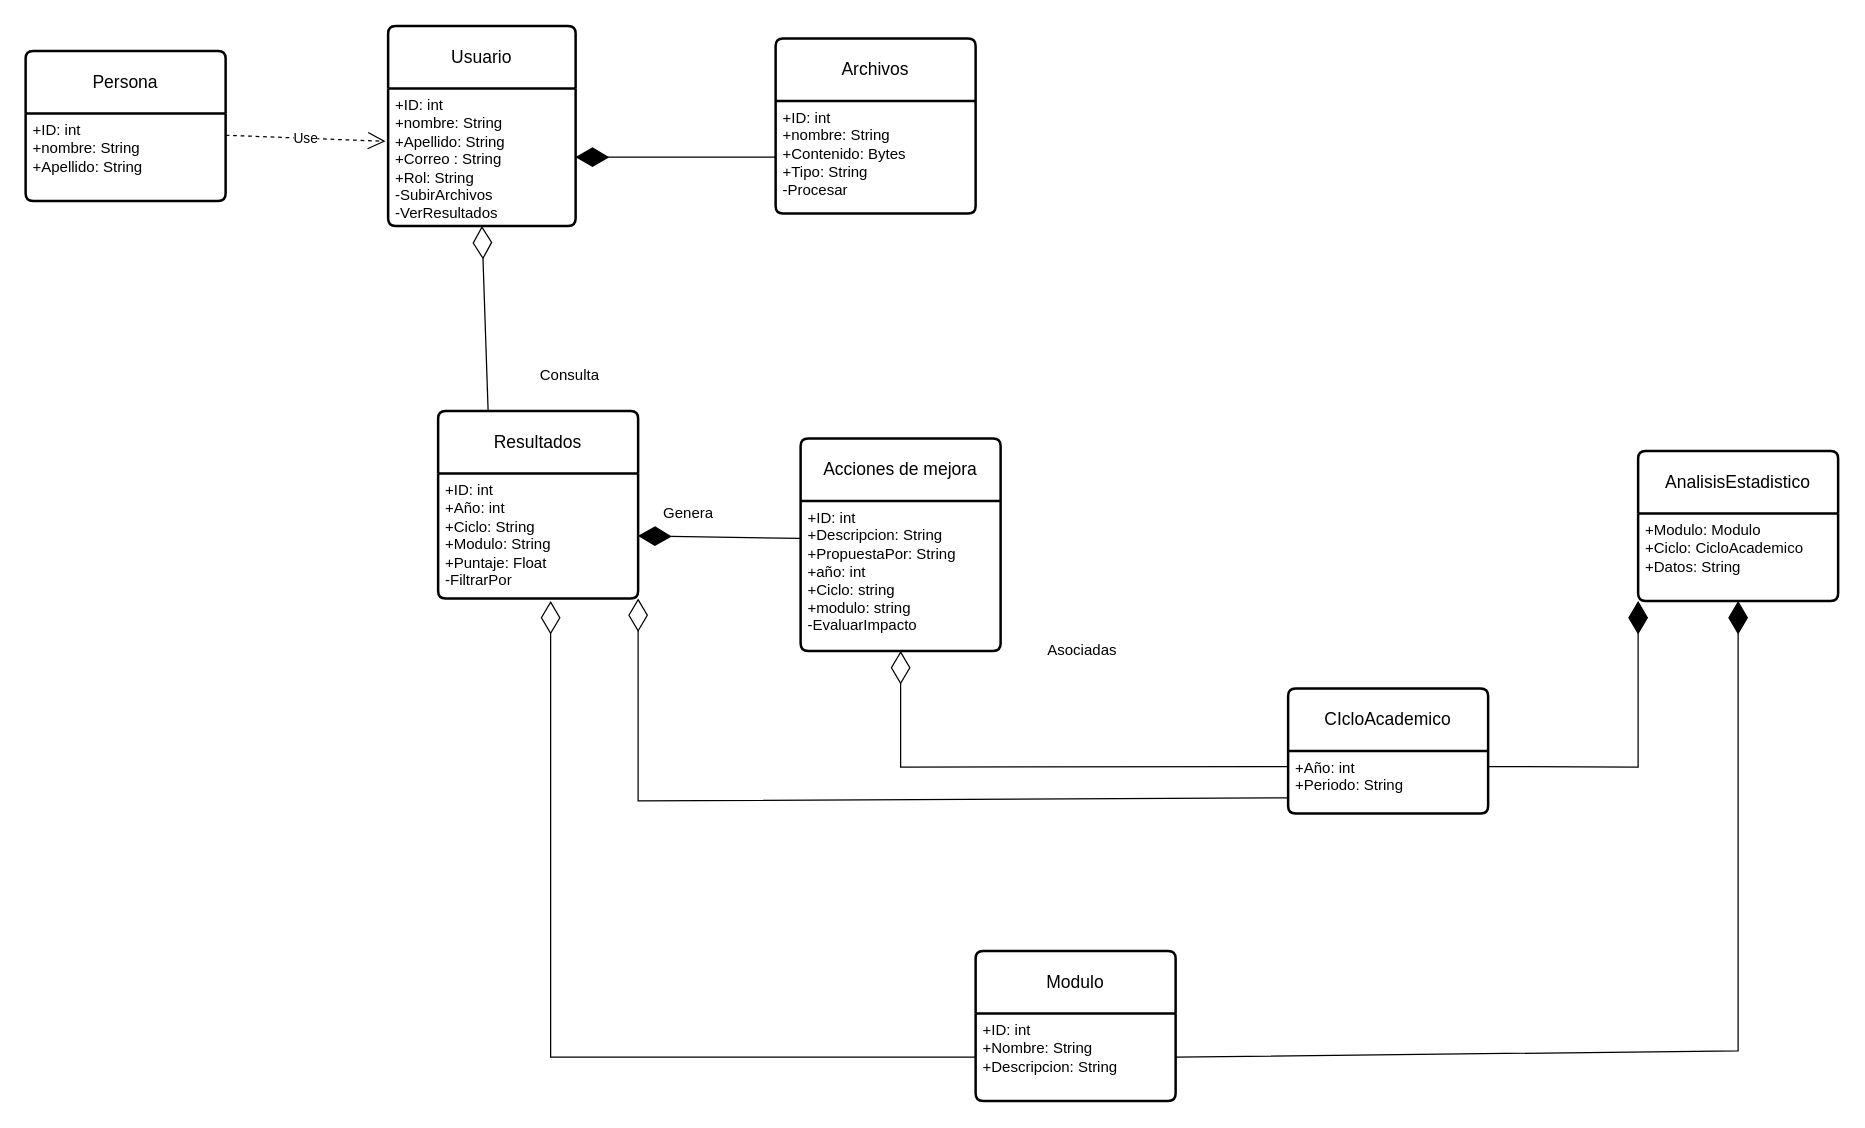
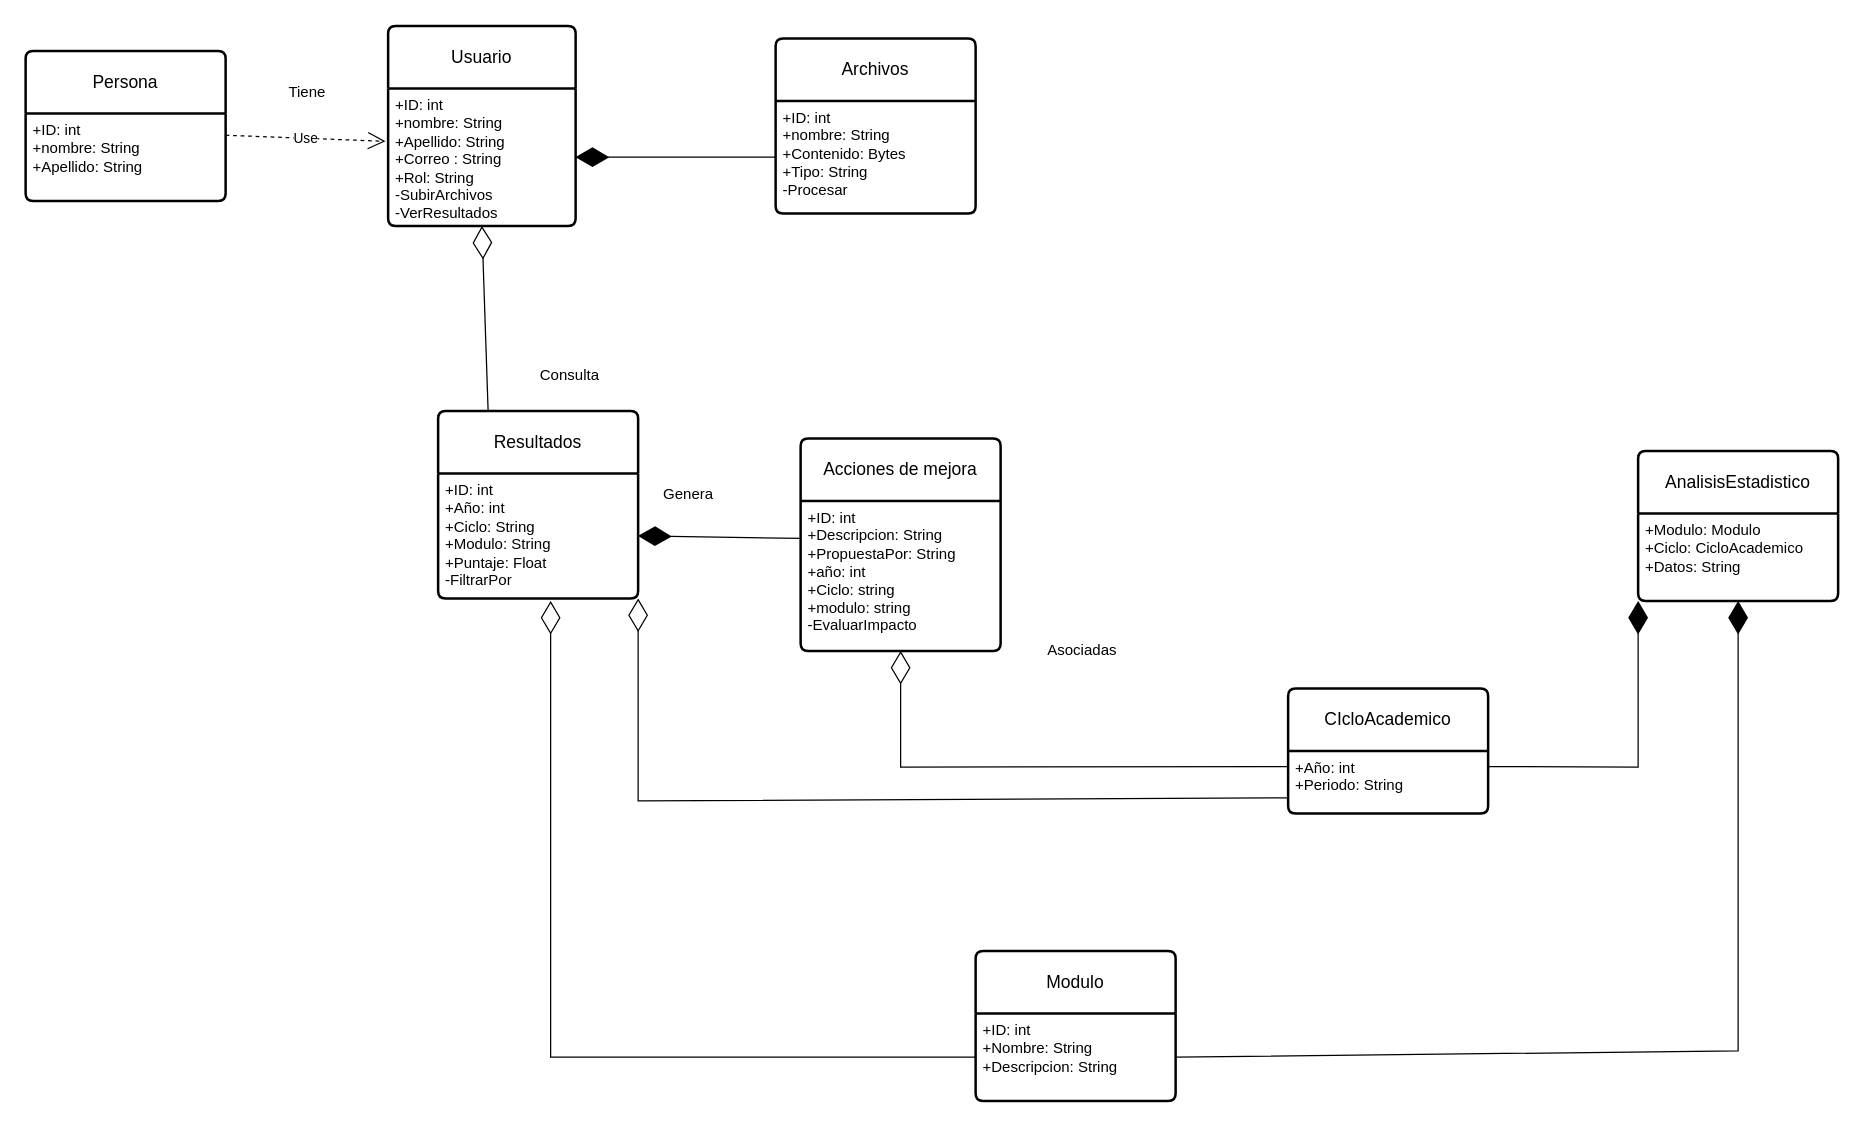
  <mxCell id="0" />
  <mxCell id="1" parent="0" />
  <mxCell id="2" value="Usuario" style="swimlane;childLayout=stackLayout;horizontal=1;startSize=50;horizontalStack=0;rounded=1;fontSize=14;fontStyle=0;strokeWidth=2;resizeParent=0;resizeLast=1;shadow=0;dashed=0;align=center;arcSize=4;whiteSpace=wrap;html=1;" vertex="1" parent="1"><mxGeometry x="310" y="20" width="150" height="160" as="geometry"><mxRectangle x="40" y="200" width="90" height="50" as="alternateBounds" /></mxGeometry></mxCell>
  <mxCell id="3" value="+ID: int&lt;div&gt;+nombre: String&lt;/div&gt;&lt;div&gt;+Apellido: String&lt;/div&gt;&lt;div&gt;+Correo : String&lt;/div&gt;&lt;div&gt;+Rol: String&lt;/div&gt;&lt;div&gt;-SubirArchivos&lt;/div&gt;&lt;div&gt;-VerResultados&lt;/div&gt;" style="align=left;strokeColor=none;fillColor=none;spacingLeft=4;spacingRight=4;fontSize=12;verticalAlign=top;resizable=0;rotatable=0;part=1;html=1;whiteSpace=wrap;" vertex="1" parent="2"><mxGeometry y="50" width="150" height="110" as="geometry" /></mxCell>
  <mxCell id="4" value="Archivos" style="swimlane;childLayout=stackLayout;horizontal=1;startSize=50;horizontalStack=0;rounded=1;fontSize=14;fontStyle=0;strokeWidth=2;resizeParent=0;resizeLast=1;shadow=0;dashed=0;align=center;arcSize=4;whiteSpace=wrap;html=1;" vertex="1" parent="1"><mxGeometry x="620" y="30" width="160" height="140" as="geometry"><mxRectangle x="430" y="220" width="90" height="50" as="alternateBounds" /></mxGeometry></mxCell>
  <mxCell id="5" value="+ID: int&lt;div&gt;+nombre: String&lt;/div&gt;&lt;div&gt;+Contenido: Bytes&lt;/div&gt;&lt;div&gt;+Tipo: String&lt;/div&gt;&lt;div&gt;-Procesar&lt;/div&gt;" style="align=left;strokeColor=none;fillColor=none;spacingLeft=4;spacingRight=4;fontSize=12;verticalAlign=top;resizable=0;rotatable=0;part=1;html=1;whiteSpace=wrap;" vertex="1" parent="4"><mxGeometry y="50" width="160" height="90" as="geometry" /></mxCell>
  <mxCell id="6" value="Resultados" style="swimlane;childLayout=stackLayout;horizontal=1;startSize=50;horizontalStack=0;rounded=1;fontSize=14;fontStyle=0;strokeWidth=2;resizeParent=0;resizeLast=1;shadow=0;dashed=0;align=center;arcSize=4;whiteSpace=wrap;html=1;" vertex="1" parent="1"><mxGeometry x="350" y="328" width="160" height="150" as="geometry"><mxRectangle x="110" y="880" width="110" height="50" as="alternateBounds" /></mxGeometry></mxCell>
  <mxCell id="7" value="+ID: int&lt;div&gt;+Año: int&lt;/div&gt;&lt;div&gt;+Ciclo: String&lt;/div&gt;&lt;div&gt;+Modulo: String&lt;/div&gt;&lt;div&gt;+Puntaje: Float&lt;/div&gt;&lt;div&gt;-FiltrarPor&lt;/div&gt;" style="align=left;strokeColor=none;fillColor=none;spacingLeft=4;spacingRight=4;fontSize=12;verticalAlign=top;resizable=0;rotatable=0;part=1;html=1;whiteSpace=wrap;" vertex="1" parent="6"><mxGeometry y="50" width="160" height="100" as="geometry" /></mxCell>
  <mxCell id="8" value="Acciones de mejora" style="swimlane;childLayout=stackLayout;horizontal=1;startSize=50;horizontalStack=0;rounded=1;fontSize=14;fontStyle=0;strokeWidth=2;resizeParent=0;resizeLast=1;shadow=0;dashed=0;align=center;arcSize=4;whiteSpace=wrap;html=1;" vertex="1" parent="1"><mxGeometry x="640" y="350" width="160" height="170" as="geometry"><mxRectangle x="390" y="860" width="160" height="50" as="alternateBounds" /></mxGeometry></mxCell>
  <mxCell id="9" value="+ID: int&lt;div&gt;+Descripcion: String&lt;/div&gt;&lt;div&gt;+PropuestaPor: String&lt;/div&gt;&lt;div&gt;+año: int&lt;/div&gt;&lt;div&gt;+Ciclo: string&lt;/div&gt;&lt;div&gt;+modulo: string&lt;/div&gt;&lt;div&gt;-EvaluarImpacto&lt;/div&gt;" style="align=left;strokeColor=none;fillColor=none;spacingLeft=4;spacingRight=4;fontSize=12;verticalAlign=top;resizable=0;rotatable=0;part=1;html=1;whiteSpace=wrap;" vertex="1" parent="8"><mxGeometry y="50" width="160" height="120" as="geometry" /></mxCell>
  <mxCell id="10" value="AnalisisEstadistico" style="swimlane;childLayout=stackLayout;horizontal=1;startSize=50;horizontalStack=0;rounded=1;fontSize=14;fontStyle=0;strokeWidth=2;resizeParent=0;resizeLast=1;shadow=0;dashed=0;align=center;arcSize=4;whiteSpace=wrap;html=1;" vertex="1" parent="1"><mxGeometry x="1310" y="360" width="160" height="120" as="geometry" /></mxCell>
  <mxCell id="11" value="+Modulo: Modulo&lt;div&gt;+Ciclo: CicloAcademico&lt;/div&gt;&lt;div&gt;+Datos: String&lt;/div&gt;" style="align=left;strokeColor=none;fillColor=none;spacingLeft=4;spacingRight=4;fontSize=12;verticalAlign=top;resizable=0;rotatable=0;part=1;html=1;whiteSpace=wrap;" vertex="1" parent="10"><mxGeometry y="50" width="160" height="70" as="geometry" /></mxCell>
  <mxCell id="12" value="CIcloAcademico" style="swimlane;childLayout=stackLayout;horizontal=1;startSize=50;horizontalStack=0;rounded=1;fontSize=14;fontStyle=0;strokeWidth=2;resizeParent=0;resizeLast=1;shadow=0;dashed=0;align=center;arcSize=4;whiteSpace=wrap;html=1;" vertex="1" parent="1"><mxGeometry x="1030" y="550" width="160" height="100" as="geometry" /></mxCell>
  <mxCell id="13" value="+Año: int&lt;div&gt;+Periodo: String&lt;/div&gt;" style="align=left;strokeColor=none;fillColor=none;spacingLeft=4;spacingRight=4;fontSize=12;verticalAlign=top;resizable=0;rotatable=0;part=1;html=1;whiteSpace=wrap;" vertex="1" parent="12"><mxGeometry y="50" width="160" height="50" as="geometry" /></mxCell>
  <mxCell id="14" value="Modulo" style="swimlane;childLayout=stackLayout;horizontal=1;startSize=50;horizontalStack=0;rounded=1;fontSize=14;fontStyle=0;strokeWidth=2;resizeParent=0;resizeLast=1;shadow=0;dashed=0;align=center;arcSize=4;whiteSpace=wrap;html=1;" vertex="1" parent="1"><mxGeometry x="780" y="760" width="160" height="120" as="geometry" /></mxCell>
  <mxCell id="15" value="+ID: int&lt;div&gt;+Nombre: String&lt;/div&gt;&lt;div&gt;+Descripcion: String&lt;/div&gt;" style="align=left;strokeColor=none;fillColor=none;spacingLeft=4;spacingRight=4;fontSize=12;verticalAlign=top;resizable=0;rotatable=0;part=1;html=1;whiteSpace=wrap;" vertex="1" parent="14"><mxGeometry y="50" width="160" height="70" as="geometry" /></mxCell>
  <mxCell id="16" value="Consulta" style="text;html=1;align=center;verticalAlign=middle;resizable=0;points=[];autosize=1;strokeColor=none;fillColor=none;" vertex="1" parent="1"><mxGeometry x="420" y="285" width="70" height="30" as="geometry" /></mxCell>
- <mxCell id="17" value="Genera" style="text;html=1;align=center;verticalAlign=middle;resizable=0;points=[];autosize=1;strokeColor=none;fillColor=none;" vertex="1" parent="1"><mxGeometry x="520" y="395" width="60" height="30" as="geometry" /></mxCell>
+ <mxCell id="17" value="Genera" style="text;html=1;align=center;verticalAlign=middle;resizable=0;points=[];autosize=1;strokeColor=none;fillColor=none;" vertex="1" parent="1"><mxGeometry x="520" y="380" width="60" height="30" as="geometry" /></mxCell>
  <mxCell id="18" value="Asociadas" style="text;html=1;align=center;verticalAlign=middle;resizable=0;points=[];autosize=1;strokeColor=none;fillColor=none;" vertex="1" parent="1"><mxGeometry x="825" y="505" width="80" height="30" as="geometry" /></mxCell>
  <mxCell id="19" value="Persona" style="swimlane;childLayout=stackLayout;horizontal=1;startSize=50;horizontalStack=0;rounded=1;fontSize=14;fontStyle=0;strokeWidth=2;resizeParent=0;resizeLast=1;shadow=0;dashed=0;align=center;arcSize=4;whiteSpace=wrap;html=1;" vertex="1" parent="1"><mxGeometry x="20" y="40" width="160" height="120" as="geometry" /></mxCell>
  <mxCell id="20" value="+ID: int&lt;div&gt;+nombre: String&lt;/div&gt;&lt;div&gt;+Apellido: String&lt;/div&gt;&lt;div&gt;&lt;br&gt;&lt;/div&gt;" style="align=left;strokeColor=none;fillColor=none;spacingLeft=4;spacingRight=4;fontSize=12;verticalAlign=top;resizable=0;rotatable=0;part=1;html=1;whiteSpace=wrap;" vertex="1" parent="19"><mxGeometry y="50" width="160" height="70" as="geometry" /></mxCell>
+ <mxCell id="21" value="Tiene" style="text;html=1;align=center;verticalAlign=middle;resizable=0;points=[];autosize=1;strokeColor=none;fillColor=none;" vertex="1" parent="1"><mxGeometry x="220" y="58" width="50" height="30" as="geometry" /></mxCell>
  <mxCell id="22" value="" style="endArrow=diamondThin;endFill=1;endSize=24;html=1;rounded=0;entryX=1;entryY=0.5;entryDx=0;entryDy=0;exitX=0;exitY=0.5;exitDx=0;exitDy=0;" edge="1" parent="1" source="5" target="3"><mxGeometry width="160" relative="1" as="geometry"><mxPoint x="470" y="120" as="sourcePoint" /><mxPoint x="630" y="120" as="targetPoint" /></mxGeometry></mxCell>
  <mxCell id="23" value="" style="endArrow=diamondThin;endFill=1;endSize=24;html=1;rounded=0;entryX=1;entryY=0.5;entryDx=0;entryDy=0;" edge="1" parent="1" target="7"><mxGeometry width="160" relative="1" as="geometry"><mxPoint x="640" y="430" as="sourcePoint" /><mxPoint x="520" y="450" as="targetPoint" /></mxGeometry></mxCell>
  <mxCell id="24" value="" style="endArrow=diamondThin;endFill=1;endSize=24;html=1;rounded=0;entryX=0.5;entryY=1;entryDx=0;entryDy=0;exitX=1;exitY=0.5;exitDx=0;exitDy=0;" edge="1" parent="1" source="15" target="11"><mxGeometry width="160" relative="1" as="geometry"><mxPoint x="1500" y="690" as="sourcePoint" /><mxPoint x="1340" y="690" as="targetPoint" /><Array as="points"><mxPoint x="1390" y="840" /></Array></mxGeometry></mxCell>
  <mxCell id="25" value="" style="endArrow=diamondThin;endFill=1;endSize=24;html=1;rounded=0;entryX=0;entryY=1;entryDx=0;entryDy=0;exitX=1;exitY=0.25;exitDx=0;exitDy=0;" edge="1" parent="1" source="13" target="11"><mxGeometry width="160" relative="1" as="geometry"><mxPoint x="1680" y="620" as="sourcePoint" /><mxPoint x="1520" y="620" as="targetPoint" /><Array as="points"><mxPoint x="1310" y="613" /></Array></mxGeometry></mxCell>
  <mxCell id="26" value="" style="endArrow=diamondThin;endFill=0;endSize=24;html=1;rounded=0;entryX=0.5;entryY=1;entryDx=0;entryDy=0;exitX=0;exitY=0.25;exitDx=0;exitDy=0;" edge="1" parent="1" source="13" target="9"><mxGeometry width="160" relative="1" as="geometry"><mxPoint x="720" y="885" as="sourcePoint" /><mxPoint x="680" y="660" as="targetPoint" /><Array as="points"><mxPoint x="720" y="613" /></Array></mxGeometry></mxCell>
  <mxCell id="27" value="" style="endArrow=diamondThin;endFill=0;endSize=24;html=1;rounded=0;entryX=1;entryY=1;entryDx=0;entryDy=0;exitX=0;exitY=0.75;exitDx=0;exitDy=0;" edge="1" parent="1" source="13" target="7"><mxGeometry width="160" relative="1" as="geometry"><mxPoint x="400" y="875" as="sourcePoint" /><mxPoint x="360" y="650" as="targetPoint" /><Array as="points"><mxPoint x="510" y="640" /></Array></mxGeometry></mxCell>
  <mxCell id="28" value="" style="endArrow=diamondThin;endFill=0;endSize=24;html=1;rounded=0;entryX=0;entryY=1;entryDx=0;entryDy=0;exitX=0;exitY=0.5;exitDx=0;exitDy=0;" edge="1" parent="1" source="15"><mxGeometry width="160" relative="1" as="geometry"><mxPoint x="480" y="705" as="sourcePoint" /><mxPoint x="440" y="480" as="targetPoint" /><Array as="points"><mxPoint x="440" y="845" /></Array></mxGeometry></mxCell>
  <mxCell id="29" value="" style="endArrow=diamondThin;endFill=0;endSize=24;html=1;rounded=0;entryX=0.5;entryY=1;entryDx=0;entryDy=0;exitX=0.25;exitY=0;exitDx=0;exitDy=0;" edge="1" parent="1" source="6" target="3"><mxGeometry width="160" relative="1" as="geometry"><mxPoint x="210" y="675" as="sourcePoint" /><mxPoint x="170" y="450" as="targetPoint" /><Array as="points" /></mxGeometry></mxCell>
  <mxCell id="30" value="Use" style="endArrow=open;endSize=12;dashed=1;html=1;rounded=0;entryX=-0.014;entryY=0.385;entryDx=0;entryDy=0;entryPerimeter=0;exitX=1;exitY=0.25;exitDx=0;exitDy=0;" edge="1" parent="1" source="20" target="3"><mxGeometry width="160" relative="1" as="geometry"><mxPoint x="660" y="410" as="sourcePoint" /><mxPoint x="820" y="410" as="targetPoint" /></mxGeometry></mxCell>
